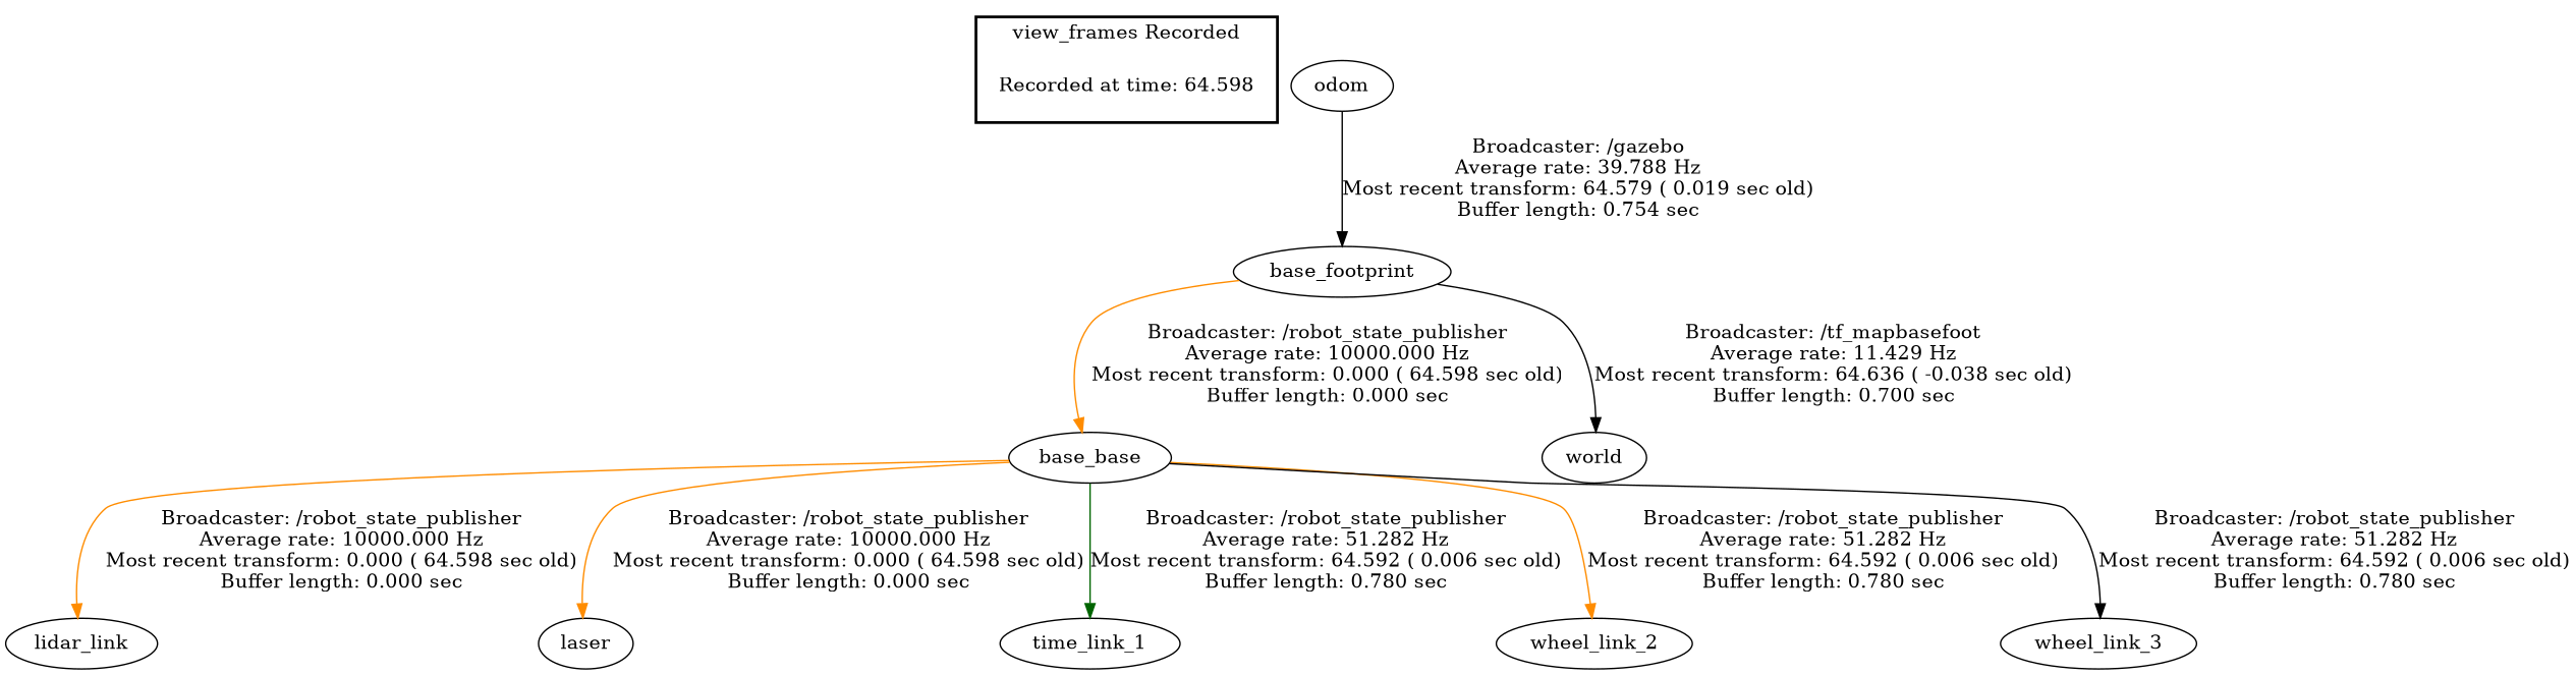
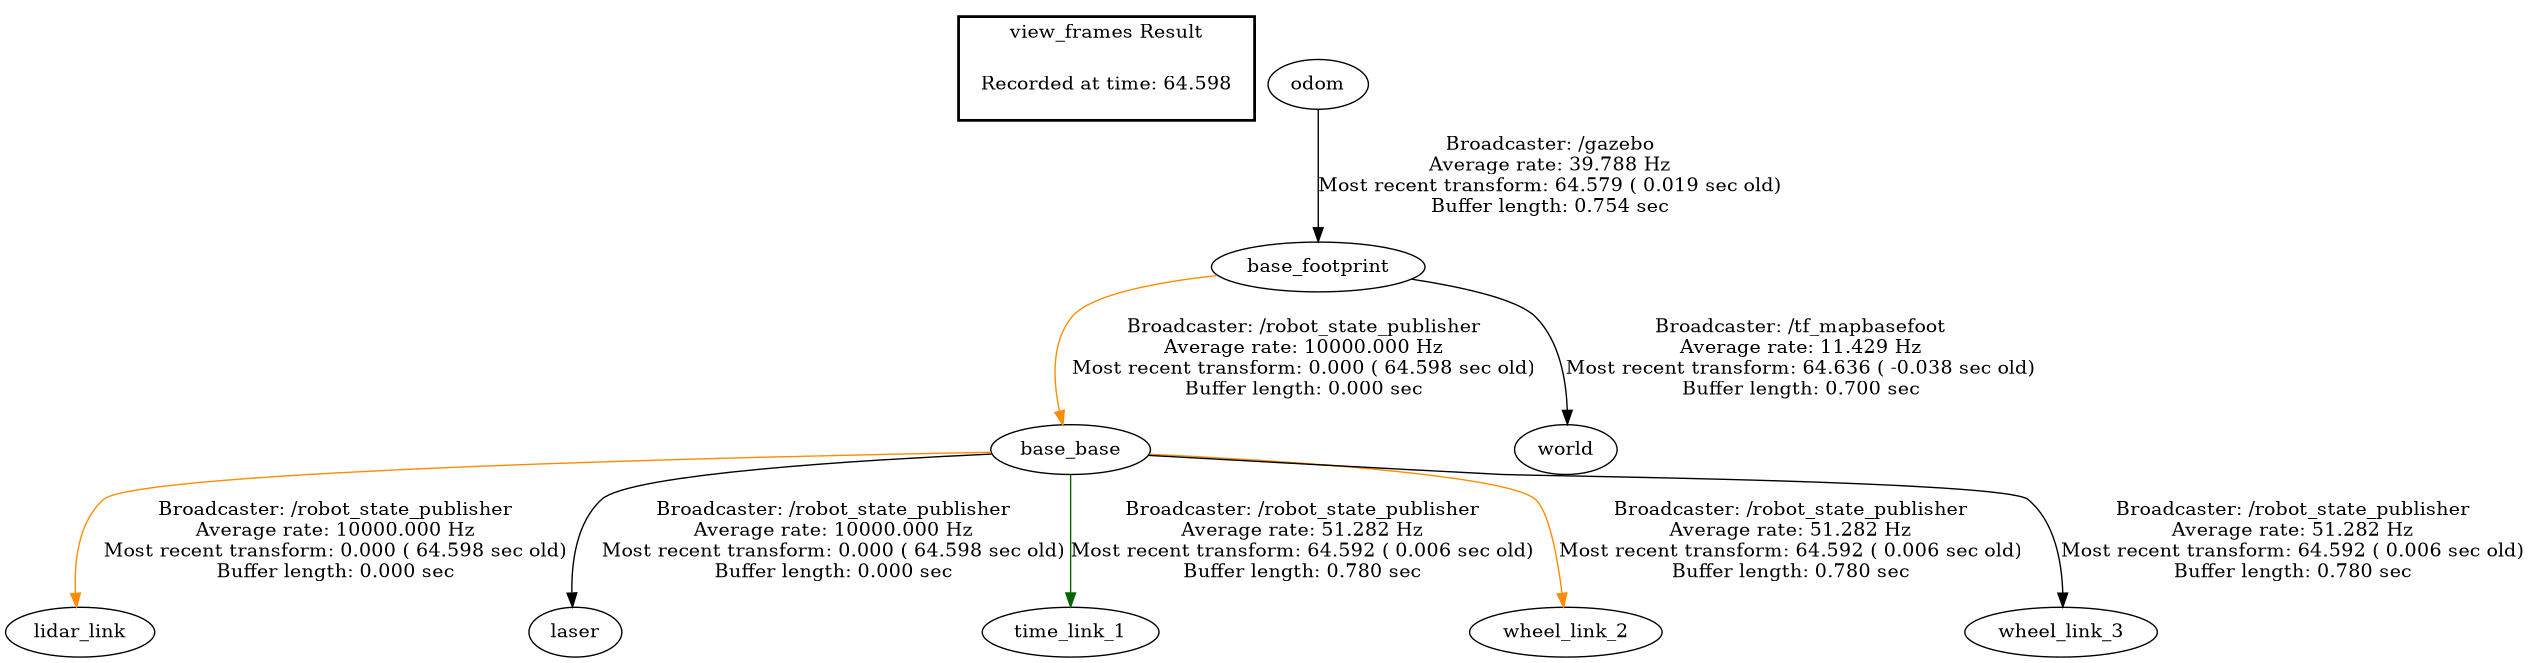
  digraph {
    edge [color=black]
    "Recorded at time: 64.598" [shape=plaintext]
    n2 [label=base_base]
    lidar_link
    laser
    n5 [label=time_link_1]
    wheel_link_2
    wheel_link_3
    base_footprint
    world
    odom
    subgraph cluster_1 {
      color=black
-     label="view_frames Recorded"
+     label="view_frames Result"
      style=bold
      "Recorded at time: 64.598"
    }
    n2 -> lidar_link [color=darkorange label="Broadcaster: /robot_state_publisher\nAverage rate: 10000.000 Hz\nMost recent transform: 0.000 ( 64.598 sec old)\nBuffer length: 0.000 sec\n"]
-   n2 -> laser [color=darkorange label="Broadcaster: /robot_state_publisher\nAverage rate: 10000.000 Hz\nMost recent transform: 0.000 ( 64.598 sec old)\nBuffer length: 0.000 sec\n"]
+   n2 -> laser [label="Broadcaster: /robot_state_publisher\nAverage rate: 10000.000 Hz\nMost recent transform: 0.000 ( 64.598 sec old)\nBuffer length: 0.000 sec\n"]
    n2 -> n5 [color=darkgreen label="Broadcaster: /robot_state_publisher\nAverage rate: 51.282 Hz\nMost recent transform: 64.592 ( 0.006 sec old)\nBuffer length: 0.780 sec\n"]
    n2 -> wheel_link_2 [color=darkorange label="Broadcaster: /robot_state_publisher\nAverage rate: 51.282 Hz\nMost recent transform: 64.592 ( 0.006 sec old)\nBuffer length: 0.780 sec\n"]
    n2 -> wheel_link_3 [label="Broadcaster: /robot_state_publisher\nAverage rate: 51.282 Hz\nMost recent transform: 64.592 ( 0.006 sec old)\nBuffer length: 0.780 sec\n"]
    base_footprint -> n2 [color=darkorange label="Broadcaster: /robot_state_publisher\nAverage rate: 10000.000 Hz\nMost recent transform: 0.000 ( 64.598 sec old)\nBuffer length: 0.000 sec\n"]
    base_footprint -> world [label="Broadcaster: /tf_mapbasefoot\nAverage rate: 11.429 Hz\nMost recent transform: 64.636 ( -0.038 sec old)\nBuffer length: 0.700 sec\n"]
    odom -> base_footprint [label="Broadcaster: /gazebo\nAverage rate: 39.788 Hz\nMost recent transform: 64.579 ( 0.019 sec old)\nBuffer length: 0.754 sec\n"]
  }
